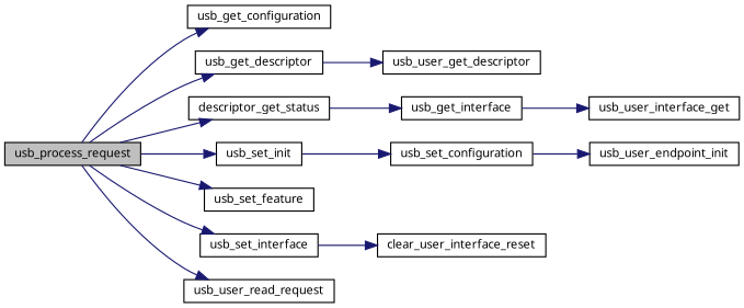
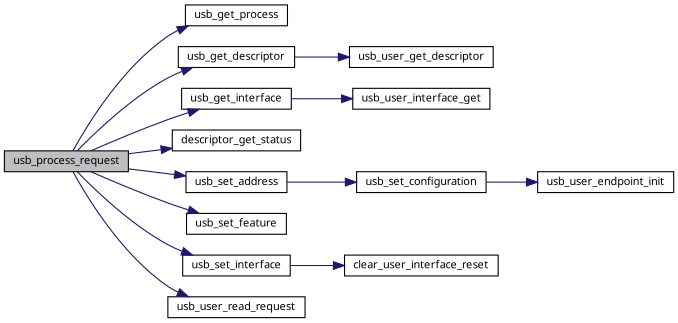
  digraph {
    rankdir=LR
    node [color=black fillcolor=white fontname="FreeSans.ttf" fontsize=10 shape=record style=filled]
    edge [color=midnightblue fontname="FreeSans.ttf" fontsize=10 labelfontname="FreeSans.ttf" labelfontsize=10 style=solid]
    n1 [fillcolor=grey75 fontcolor=black height=0.2 label=usb_process_request width=0.4]
-   n2 [height=0.2 label=usb_get_configuration width=0.4]
+   n2 [height=0.2 label=usb_get_process width=0.4]
    n3 [height=0.2 label=usb_get_descriptor width=0.4]
    n4 [height=0.2 label=usb_get_interface width=0.4]
    n5 [height=0.2 label=descriptor_get_status width=0.4]
-   n6 [height=0.2 label=usb_set_init width=0.4]
+   n6 [height=0.2 label=usb_set_address width=0.4]
    n7 [height=0.2 label=usb_set_feature width=0.4]
    n8 [height=0.2 label=usb_set_interface width=0.4]
    n9 [height=0.2 label=usb_user_read_request width=0.4]
    n10 [height=0.2 label=usb_user_get_descriptor width=0.4]
    n11 [height=0.2 label=usb_user_interface_get width=0.4]
    n12 [height=0.2 label=usb_set_configuration width=0.4]
    n13 [height=0.2 label=usb_user_endpoint_init width=0.4]
    n14 [height=0.2 label=clear_user_interface_reset width=0.4]
    n1 -> n2
    n1 -> n3
-   n5 -> n4
+   n1 -> n4
    n1 -> n5
    n1 -> n6
    n1 -> n7
    n1 -> n8
    n1 -> n9
    n3 -> n10
    n4 -> n11
    n6 -> n12
    n8 -> n14
    n12 -> n13
  }
